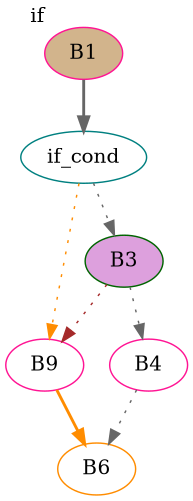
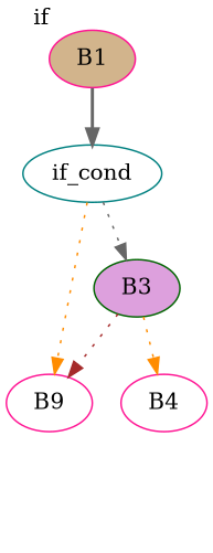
  strict digraph {
    node [color=deeppink fillcolor=white style=filled]
    edge [color=gray40 cond=true style=dotted]
    B1 [entry=true fillcolor=tan xlabel=if]
    if_cond [color=teal]
    B3 [color=darkgreen fillcolor=plum]
    n4 [label=B9]
-   B6 [color=darkorange]
    B4
    B1 -> if_cond [style=bold]
    if_cond -> B3
    if_cond -> n4 [color=darkorange cond=false]
    B3 -> n4 [color=brown]
-   B3 -> B4 [cond=false]
-   n4 -> B6 [color=darkorange style=bold cond=""]
-   B4 -> B6 [cond=""]
+   B3 -> B4 [color=darkorange cond=false]
  }
